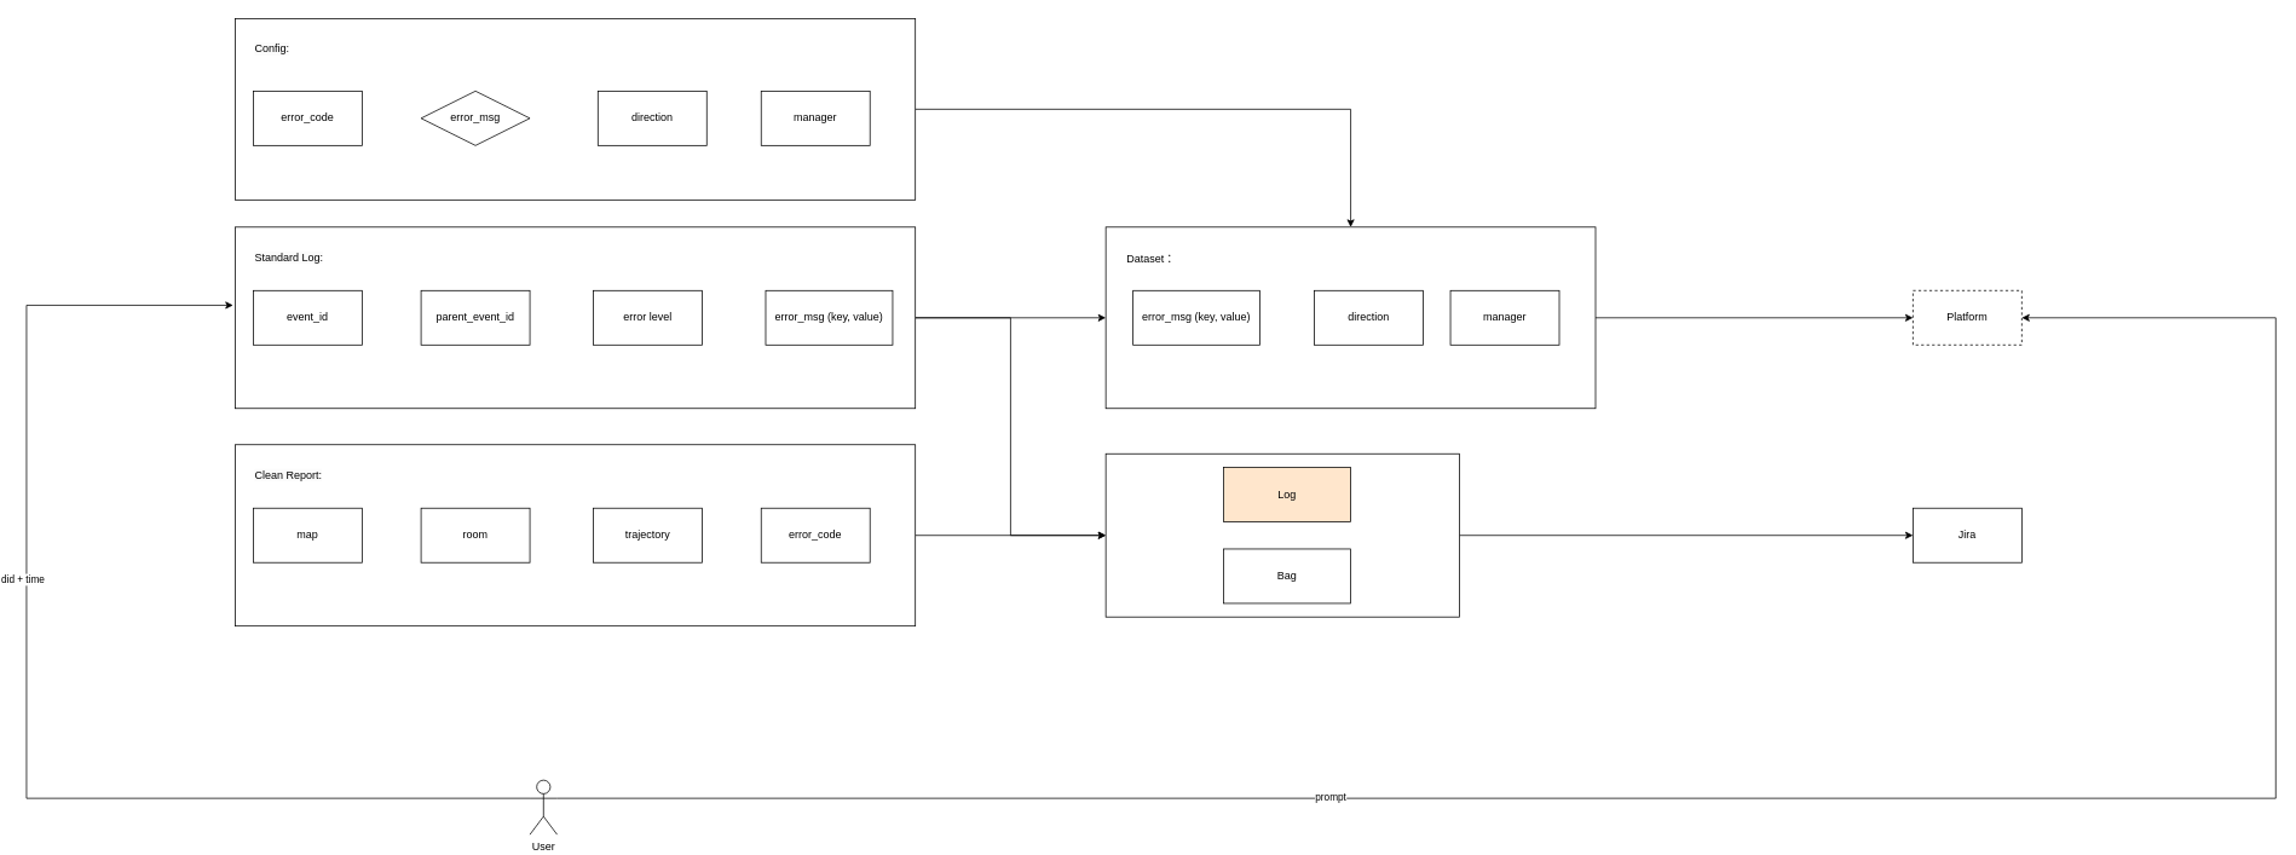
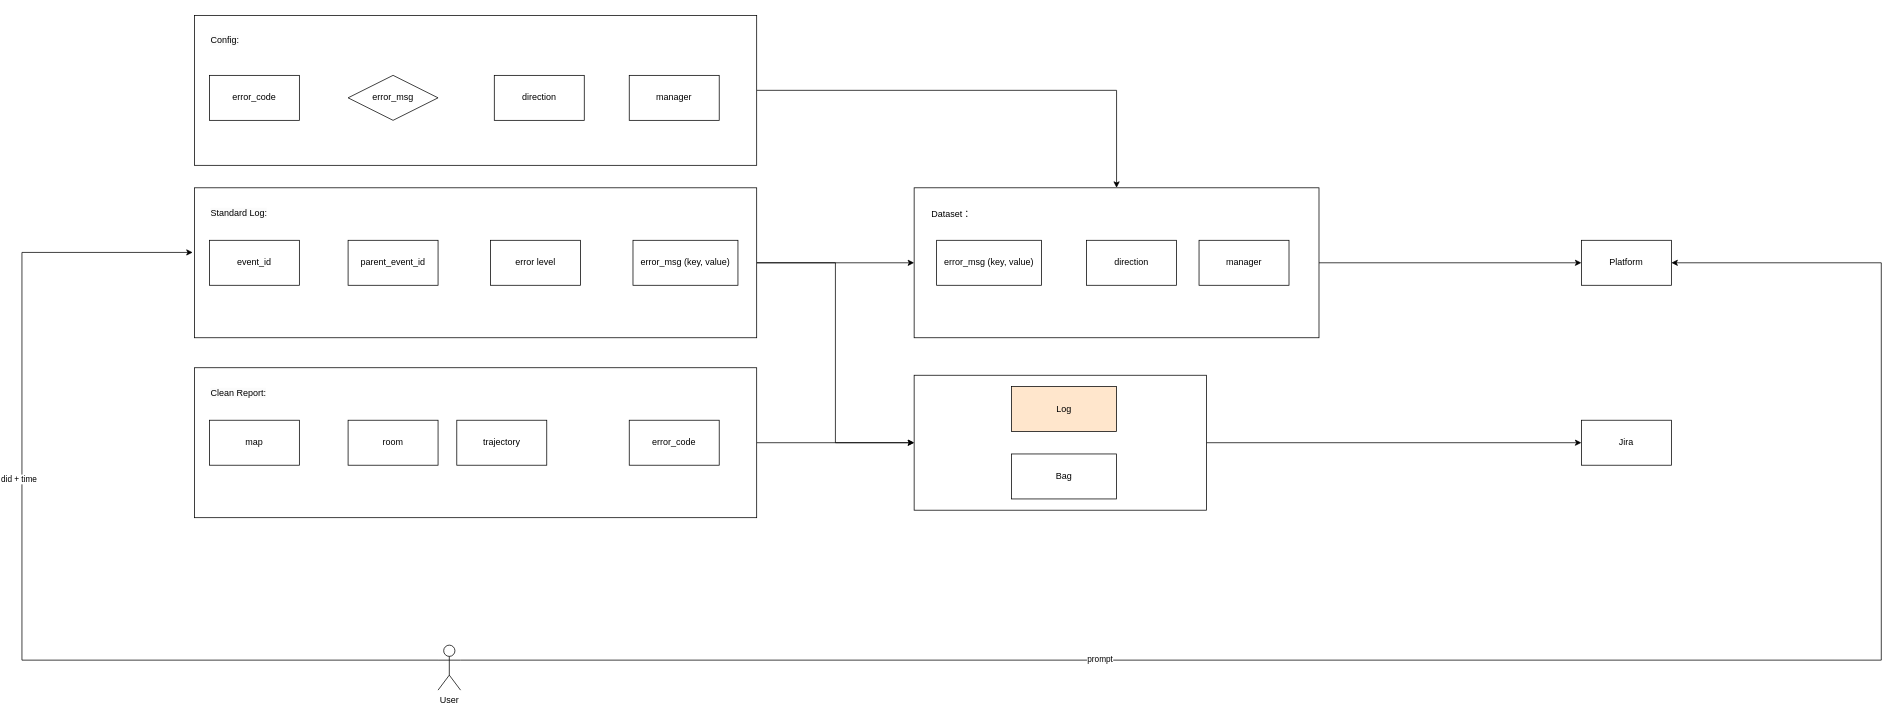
  <mxCell id="0" />
  <mxCell id="1" parent="0" />
  <mxCell id="2" style="edgeStyle=orthogonalEdgeStyle;rounded=0;orthogonalLoop=1;jettySize=auto;html=1;exitX=1;exitY=0.5;exitDx=0;exitDy=0;entryX=0;entryY=0.5;entryDx=0;entryDy=0;" edge="1" parent="1" source="3" target="23"><mxGeometry relative="1" as="geometry"><mxPoint x="2090" y="590" as="targetPoint" /></mxGeometry></mxCell>
  <mxCell id="3" value="" style="rounded=0;whiteSpace=wrap;html=1;" vertex="1" parent="1"><mxGeometry x="1210" y="500" width="390" height="180" as="geometry" /></mxCell>
  <mxCell id="4" style="edgeStyle=orthogonalEdgeStyle;rounded=0;orthogonalLoop=1;jettySize=auto;html=1;exitX=1;exitY=0.5;exitDx=0;exitDy=0;entryX=0;entryY=0.5;entryDx=0;entryDy=0;" edge="1" parent="1" source="6" target="33"><mxGeometry relative="1" as="geometry" /></mxCell>
  <mxCell id="5" style="edgeStyle=orthogonalEdgeStyle;rounded=0;orthogonalLoop=1;jettySize=auto;html=1;exitX=1;exitY=0.5;exitDx=0;exitDy=0;entryX=0;entryY=0.5;entryDx=0;entryDy=0;" edge="1" parent="1" source="6" target="3"><mxGeometry relative="1" as="geometry" /></mxCell>
  <mxCell id="6" value="" style="rounded=0;whiteSpace=wrap;html=1;" vertex="1" parent="1"><mxGeometry x="250" y="250" width="750" height="200" as="geometry" /></mxCell>
  <mxCell id="7" value="error level" style="rounded=0;whiteSpace=wrap;html=1;" vertex="1" parent="1"><mxGeometry x="645" y="320" width="120" height="60" as="geometry" /></mxCell>
  <mxCell id="8" value="error_msg (key, value)" style="rounded=0;whiteSpace=wrap;html=1;" vertex="1" parent="1"><mxGeometry x="835" y="320" width="140" height="60" as="geometry" /></mxCell>
  <mxCell id="9" value="event_id" style="rounded=0;whiteSpace=wrap;html=1;" vertex="1" parent="1"><mxGeometry x="270" y="320" width="120" height="60" as="geometry" /></mxCell>
  <mxCell id="10" value="parent_event_id" style="rounded=0;whiteSpace=wrap;html=1;" vertex="1" parent="1"><mxGeometry x="455" y="320" width="120" height="60" as="geometry" /></mxCell>
  <mxCell id="11" value="&lt;span style=&quot;color: rgb(0, 0, 0); font-family: Helvetica; font-size: 12px; font-style: normal; font-variant-ligatures: normal; font-variant-caps: normal; font-weight: 400; letter-spacing: normal; orphans: 2; text-align: center; text-indent: 0px; text-transform: none; widows: 2; word-spacing: 0px; -webkit-text-stroke-width: 0px; white-space: normal; background-color: rgb(251, 251, 251); text-decoration-thickness: initial; text-decoration-style: initial; text-decoration-color: initial; display: inline !important; float: none;&quot;&gt;Standard Log:&lt;/span&gt;" style="text;whiteSpace=wrap;html=1;" vertex="1" parent="1"><mxGeometry x="270" y="270" width="110" height="40" as="geometry" /></mxCell>
  <mxCell id="12" style="edgeStyle=orthogonalEdgeStyle;rounded=0;orthogonalLoop=1;jettySize=auto;html=1;exitX=1;exitY=0.333;exitDx=0;exitDy=0;exitPerimeter=0;entryX=1;entryY=0.5;entryDx=0;entryDy=0;" edge="1" parent="1" source="14" target="38"><mxGeometry relative="1" as="geometry"><Array as="points"><mxPoint x="2500" y="880" /><mxPoint x="2500" y="350" /></Array></mxGeometry></mxCell>
  <mxCell id="13" value="prompt" style="edgeLabel;html=1;align=center;verticalAlign=middle;resizable=0;points=[];" vertex="1" connectable="0" parent="12"><mxGeometry x="-0.37" y="1" relative="1" as="geometry"><mxPoint as="offset" /></mxGeometry></mxCell>
  <mxCell id="14" value="User" style="shape=umlActor;verticalLabelPosition=bottom;verticalAlign=top;html=1;outlineConnect=0;" vertex="1" parent="1"><mxGeometry x="575" y="860" width="30" height="60" as="geometry" /></mxCell>
  <mxCell id="15" style="edgeStyle=orthogonalEdgeStyle;rounded=0;orthogonalLoop=1;jettySize=auto;html=1;exitX=1;exitY=0.5;exitDx=0;exitDy=0;entryX=0;entryY=0.5;entryDx=0;entryDy=0;" edge="1" parent="1" source="16" target="3"><mxGeometry relative="1" as="geometry" /></mxCell>
  <mxCell id="16" value="" style="rounded=0;whiteSpace=wrap;html=1;" vertex="1" parent="1"><mxGeometry x="250" y="490" width="750" height="200" as="geometry" /></mxCell>
- <mxCell id="17" value="trajectory" style="rounded=0;whiteSpace=wrap;html=1;" vertex="1" parent="1"><mxGeometry x="645" y="560" width="120" height="60" as="geometry" /></mxCell>
+ <mxCell id="17" value="trajectory" style="rounded=0;whiteSpace=wrap;html=1;" vertex="1" parent="1"><mxGeometry x="600" y="560" width="120" height="60" as="geometry" /></mxCell>
  <mxCell id="18" value="Log" style="rounded=0;whiteSpace=wrap;html=1;fillColor=#ffe6cc;" vertex="1" parent="1"><mxGeometry x="1340" y="515" width="140" height="60" as="geometry" /></mxCell>
  <mxCell id="19" value="map" style="rounded=0;whiteSpace=wrap;html=1;" vertex="1" parent="1"><mxGeometry x="270" y="560" width="120" height="60" as="geometry" /></mxCell>
  <mxCell id="20" value="room" style="rounded=0;whiteSpace=wrap;html=1;" vertex="1" parent="1"><mxGeometry x="455" y="560" width="120" height="60" as="geometry" /></mxCell>
  <mxCell id="21" value="&lt;span style=&quot;color: rgb(0, 0, 0); font-family: Helvetica; font-size: 12px; font-style: normal; font-variant-ligatures: normal; font-variant-caps: normal; font-weight: 400; letter-spacing: normal; orphans: 2; text-align: center; text-indent: 0px; text-transform: none; widows: 2; word-spacing: 0px; -webkit-text-stroke-width: 0px; white-space: normal; background-color: rgb(251, 251, 251); text-decoration-thickness: initial; text-decoration-style: initial; text-decoration-color: initial; display: inline !important; float: none;&quot;&gt;Clean Report:&lt;/span&gt;" style="text;whiteSpace=wrap;html=1;" vertex="1" parent="1"><mxGeometry x="270" y="510" width="110" height="40" as="geometry" /></mxCell>
  <mxCell id="22" value="Bag" style="rounded=0;whiteSpace=wrap;html=1;" vertex="1" parent="1"><mxGeometry x="1340" y="605" width="140" height="60" as="geometry" /></mxCell>
  <mxCell id="23" value="Jira" style="rounded=0;whiteSpace=wrap;html=1;" vertex="1" parent="1"><mxGeometry x="2100" y="560" width="120" height="60" as="geometry" /></mxCell>
  <mxCell id="24" value="error_code" style="rounded=0;whiteSpace=wrap;html=1;" vertex="1" parent="1"><mxGeometry x="830" y="560" width="120" height="60" as="geometry" /></mxCell>
  <mxCell id="25" style="edgeStyle=orthogonalEdgeStyle;rounded=0;orthogonalLoop=1;jettySize=auto;html=1;exitX=1;exitY=0.5;exitDx=0;exitDy=0;entryX=0.5;entryY=0;entryDx=0;entryDy=0;" edge="1" parent="1" source="26" target="33"><mxGeometry relative="1" as="geometry" /></mxCell>
  <mxCell id="26" value="" style="rounded=0;whiteSpace=wrap;html=1;" vertex="1" parent="1"><mxGeometry x="250" y="20" width="750" height="200" as="geometry" /></mxCell>
  <mxCell id="27" value="&lt;span style=&quot;color: rgb(0, 0, 0); font-family: Helvetica; font-size: 12px; font-style: normal; font-variant-ligatures: normal; font-variant-caps: normal; font-weight: 400; letter-spacing: normal; orphans: 2; text-align: center; text-indent: 0px; text-transform: none; widows: 2; word-spacing: 0px; -webkit-text-stroke-width: 0px; white-space: normal; background-color: rgb(251, 251, 251); text-decoration-thickness: initial; text-decoration-style: initial; text-decoration-color: initial; display: inline !important; float: none;&quot;&gt;Config:&lt;/span&gt;" style="text;whiteSpace=wrap;html=1;" vertex="1" parent="1"><mxGeometry x="270" y="40" width="110" height="40" as="geometry" /></mxCell>
  <mxCell id="28" value="error_code" style="rounded=0;whiteSpace=wrap;html=1;" vertex="1" parent="1"><mxGeometry x="270" y="100" width="120" height="60" as="geometry" /></mxCell>
  <mxCell id="29" value="error_msg" style="rhombus;whiteSpace=wrap;html=1;" vertex="1" parent="1"><mxGeometry x="455" y="100" width="120" height="60" as="geometry" /></mxCell>
  <mxCell id="30" value="direction" style="rounded=0;whiteSpace=wrap;html=1;" vertex="1" parent="1"><mxGeometry x="650" y="100" width="120" height="60" as="geometry" /></mxCell>
  <mxCell id="31" value="manager" style="rounded=0;whiteSpace=wrap;html=1;" vertex="1" parent="1"><mxGeometry x="830" y="100" width="120" height="60" as="geometry" /></mxCell>
  <mxCell id="32" style="edgeStyle=orthogonalEdgeStyle;rounded=0;orthogonalLoop=1;jettySize=auto;html=1;exitX=1;exitY=0.5;exitDx=0;exitDy=0;entryX=0;entryY=0.5;entryDx=0;entryDy=0;" edge="1" parent="1" source="33" target="38"><mxGeometry relative="1" as="geometry" /></mxCell>
  <mxCell id="33" value="" style="rounded=0;whiteSpace=wrap;html=1;" vertex="1" parent="1"><mxGeometry x="1210" y="250" width="540" height="200" as="geometry" /></mxCell>
  <mxCell id="34" value="Dataset：" style="text;html=1;align=center;verticalAlign=middle;whiteSpace=wrap;rounded=0;" vertex="1" parent="1"><mxGeometry x="1230" y="270" width="60" height="30" as="geometry" /></mxCell>
  <mxCell id="35" value="error_msg (key, value)" style="rounded=0;whiteSpace=wrap;html=1;" vertex="1" parent="1"><mxGeometry x="1240" y="320" width="140" height="60" as="geometry" /></mxCell>
  <mxCell id="36" value="direction" style="rounded=0;whiteSpace=wrap;html=1;" vertex="1" parent="1"><mxGeometry x="1440" y="320" width="120" height="60" as="geometry" /></mxCell>
  <mxCell id="37" value="manager" style="rounded=0;whiteSpace=wrap;html=1;" vertex="1" parent="1"><mxGeometry x="1590" y="320" width="120" height="60" as="geometry" /></mxCell>
- <mxCell id="38" value="Platform" style="rounded=0;whiteSpace=wrap;html=1;dashed=1;" vertex="1" parent="1"><mxGeometry x="2100" y="320" width="120" height="60" as="geometry" /></mxCell>
+ <mxCell id="38" value="Platform" style="rounded=0;whiteSpace=wrap;html=1;" vertex="1" parent="1"><mxGeometry x="2100" y="320" width="120" height="60" as="geometry" /></mxCell>
  <mxCell id="39" style="edgeStyle=orthogonalEdgeStyle;rounded=0;orthogonalLoop=1;jettySize=auto;html=1;exitX=0;exitY=0.333;exitDx=0;exitDy=0;exitPerimeter=0;entryX=-0.003;entryY=0.431;entryDx=0;entryDy=0;entryPerimeter=0;" edge="1" parent="1" source="14" target="6"><mxGeometry relative="1" as="geometry"><Array as="points"><mxPoint x="20" y="880" /><mxPoint x="20" y="336" /></Array></mxGeometry></mxCell>
  <mxCell id="40" value="did + time" style="edgeLabel;html=1;align=center;verticalAlign=middle;resizable=0;points=[];" vertex="1" connectable="0" parent="39"><mxGeometry x="0.203" y="5" relative="1" as="geometry"><mxPoint y="1" as="offset" /></mxGeometry></mxCell>
